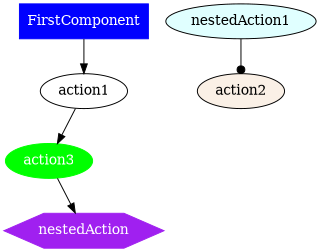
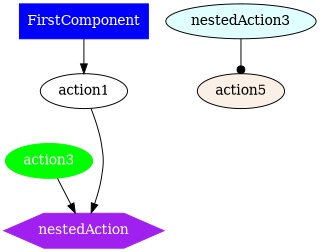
  digraph {
    node [fontcolor=white style=filled]
    FirstComponent [color=blue fillcolor=blue shape=box]
    action1 [fontcolor="" style=""]
    action3 [color=green fillcolor=green]
-   nestedAction1 [color=black fillcolor=lightcyan fontcolor=black]
-   action2 [fillcolor=linen fontcolor=""]
+   nestedAction1 [color=black fillcolor=lightcyan fontcolor=black label=nestedAction3]
+   action2 [fillcolor=linen label=action5 fontcolor=""]
    n6 [color=purple fillcolor=purple label=nestedAction shape=hexagon]
    FirstComponent -> action1
-   action1 -> action3
+   action1 -> n6
    action3 -> n6
    nestedAction1 -> action2 [arrowhead=dot]
  }
